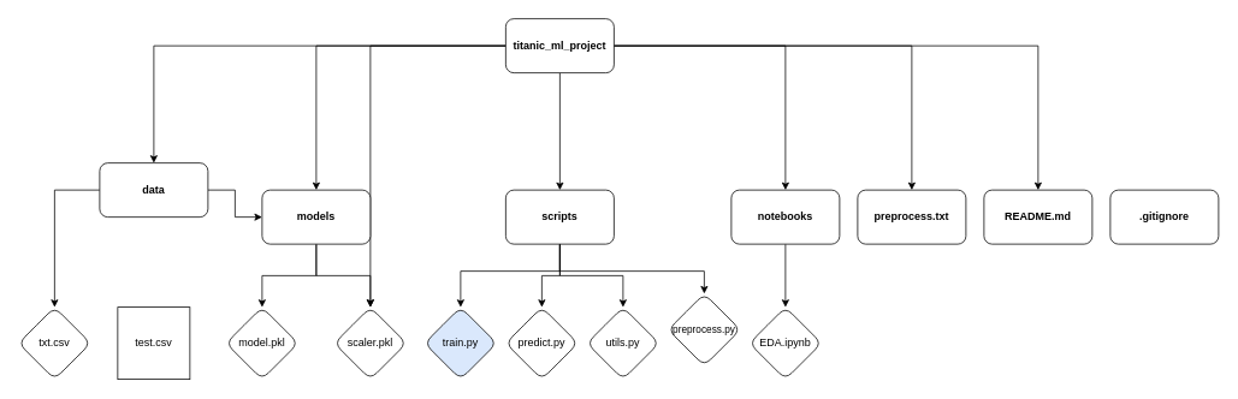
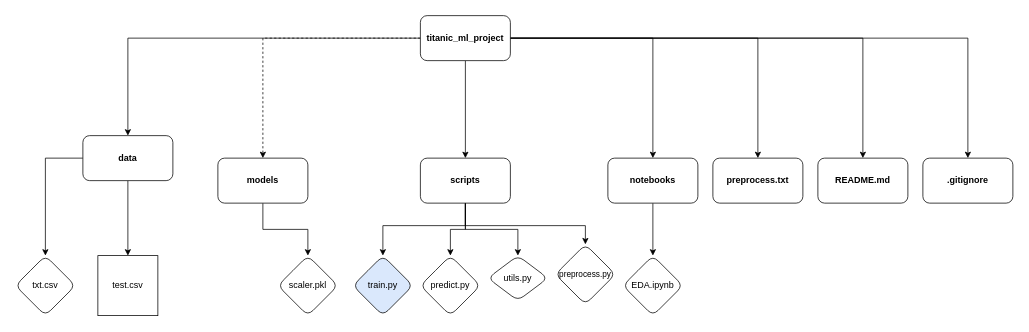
  <mxCell id="0" />
  <mxCell id="1" parent="0" />
  <mxCell id="2" value="" style="edgeStyle=orthogonalEdgeStyle;rounded=0;orthogonalLoop=1;jettySize=auto;html=1;" edge="1" parent="1" source="8" target="11"><mxGeometry relative="1" as="geometry" /></mxCell>
- <mxCell id="3" value="" style="edgeStyle=orthogonalEdgeStyle;rounded=0;orthogonalLoop=1;jettySize=auto;html=1;" edge="1" parent="1" source="8" target="14"><mxGeometry relative="1" as="geometry" /></mxCell>
+ <mxCell id="3" value="" style="edgeStyle=orthogonalEdgeStyle;rounded=0;orthogonalLoop=1;jettySize=auto;html=1;dashed=1;" edge="1" parent="1" source="8" target="14"><mxGeometry relative="1" as="geometry" /></mxCell>
  <mxCell id="4" value="" style="edgeStyle=orthogonalEdgeStyle;rounded=0;orthogonalLoop=1;jettySize=auto;html=1;" edge="1" parent="1" source="8" target="18"><mxGeometry relative="1" as="geometry" /></mxCell>
  <mxCell id="5" value="" style="edgeStyle=orthogonalEdgeStyle;rounded=0;orthogonalLoop=1;jettySize=auto;html=1;" edge="1" parent="1" source="8" target="20"><mxGeometry relative="1" as="geometry" /></mxCell>
  <mxCell id="6" value="" style="edgeStyle=orthogonalEdgeStyle;rounded=0;orthogonalLoop=1;jettySize=auto;html=1;" edge="1" parent="1" source="8" target="33"><mxGeometry relative="1" as="geometry" /></mxCell>
- <mxCell id="7" value="" style="edgeStyle=orthogonalEdgeStyle;rounded=0;orthogonalLoop=1;jettySize=auto;html=1;" edge="1" parent="1" source="8" target="24"><mxGeometry relative="1" as="geometry" /></mxCell>
+ <mxCell id="7" value="" style="edgeStyle=orthogonalEdgeStyle;rounded=0;orthogonalLoop=1;jettySize=auto;html=1;" edge="1" parent="1" source="8" target="34"><mxGeometry relative="1" as="geometry" /></mxCell>
  <mxCell id="8" value="&lt;h4&gt;titanic_ml_project&lt;/h4&gt;" style="rounded=1;whiteSpace=wrap;html=1;" vertex="1" parent="1"><mxGeometry x="560" y="20" width="120" height="60" as="geometry" /></mxCell>
  <mxCell id="9" value="" style="edgeStyle=orthogonalEdgeStyle;rounded=0;orthogonalLoop=1;jettySize=auto;html=1;" edge="1" parent="1" source="11" target="21"><mxGeometry relative="1" as="geometry" /></mxCell>
- <mxCell id="10" value="" style="edgeStyle=orthogonalEdgeStyle;rounded=0;orthogonalLoop=1;jettySize=auto;html=1;" edge="1" parent="1" source="11" target="14"><mxGeometry relative="1" as="geometry" /></mxCell>
+ <mxCell id="10" value="" style="edgeStyle=orthogonalEdgeStyle;rounded=0;orthogonalLoop=1;jettySize=auto;html=1;" edge="1" parent="1" source="11" target="22"><mxGeometry relative="1" as="geometry" /></mxCell>
  <mxCell id="11" value="&lt;h4&gt;data&lt;/h4&gt;" style="rounded=1;whiteSpace=wrap;html=1;" vertex="1" parent="1"><mxGeometry x="110" y="180" width="120" height="60" as="geometry" /></mxCell>
- <mxCell id="12" value="" style="edgeStyle=orthogonalEdgeStyle;rounded=0;orthogonalLoop=1;jettySize=auto;html=1;" edge="1" parent="1" source="14" target="23"><mxGeometry relative="1" as="geometry" /></mxCell>
  <mxCell id="13" value="" style="edgeStyle=orthogonalEdgeStyle;rounded=0;orthogonalLoop=1;jettySize=auto;html=1;" edge="1" parent="1" source="14" target="24"><mxGeometry relative="1" as="geometry" /></mxCell>
  <mxCell id="14" value="&lt;h4&gt;models&lt;/h4&gt;" style="rounded=1;whiteSpace=wrap;html=1;" vertex="1" parent="1"><mxGeometry x="290" y="210" width="120" height="60" as="geometry" /></mxCell>
  <mxCell id="15" value="" style="edgeStyle=orthogonalEdgeStyle;rounded=0;orthogonalLoop=1;jettySize=auto;html=1;" edge="1" parent="1" source="18" target="25"><mxGeometry relative="1" as="geometry" /></mxCell>
  <mxCell id="16" value="" style="edgeStyle=orthogonalEdgeStyle;rounded=0;orthogonalLoop=1;jettySize=auto;html=1;" edge="1" parent="1" source="18" target="28"><mxGeometry relative="1" as="geometry"><Array as="points"><mxPoint x="620" y="300" /><mxPoint x="510" y="300" /></Array></mxGeometry></mxCell>
  <mxCell id="17" value="" style="edgeStyle=orthogonalEdgeStyle;rounded=0;orthogonalLoop=1;jettySize=auto;html=1;" edge="1" parent="1" source="18" target="29"><mxGeometry relative="1" as="geometry"><Array as="points"><mxPoint x="620" y="300" /><mxPoint x="780" y="300" /></Array></mxGeometry></mxCell>
  <mxCell id="18" value="&lt;h4&gt;scripts&lt;/h4&gt;" style="rounded=1;whiteSpace=wrap;html=1;" vertex="1" parent="1"><mxGeometry x="560" y="210" width="120" height="60" as="geometry" /></mxCell>
  <mxCell id="19" value="" style="edgeStyle=orthogonalEdgeStyle;rounded=0;orthogonalLoop=1;jettySize=auto;html=1;" edge="1" parent="1" source="20" target="30"><mxGeometry relative="1" as="geometry" /></mxCell>
  <mxCell id="20" value="&lt;h4&gt;notebooks&lt;/h4&gt;" style="rounded=1;whiteSpace=wrap;html=1;" vertex="1" parent="1"><mxGeometry x="810" y="210" width="120" height="60" as="geometry" /></mxCell>
  <mxCell id="21" value="txt.csv" style="rhombus;whiteSpace=wrap;html=1;rounded=1;" vertex="1" parent="1"><mxGeometry x="20" y="340" width="80" height="80" as="geometry" /></mxCell>
  <mxCell id="22" value="test.csv" style="whiteSpace=wrap;html=1;rounded=0;" vertex="1" parent="1"><mxGeometry x="130" y="340" width="80" height="80" as="geometry" /></mxCell>
- <mxCell id="23" value="model.pkl" style="rhombus;whiteSpace=wrap;html=1;rounded=1;" vertex="1" parent="1"><mxGeometry x="250" y="340" width="80" height="80" as="geometry" /></mxCell>
  <mxCell id="24" value="scaler.pkl" style="rhombus;whiteSpace=wrap;html=1;rounded=1;" vertex="1" parent="1"><mxGeometry x="370" y="340" width="80" height="80" as="geometry" /></mxCell>
- <mxCell id="25" value="utils.py" style="rhombus;whiteSpace=wrap;html=1;rounded=1;" vertex="1" parent="1"><mxGeometry x="650" y="340" width="80" height="80" as="geometry" /></mxCell>
+ <mxCell id="25" value="utils.py" style="rhombus;whiteSpace=wrap;html=1;rounded=1;" vertex="1" parent="1"><mxGeometry x="650" y="340" width="80" height="60" as="geometry" /></mxCell>
  <mxCell id="26" value="" style="edgeStyle=orthogonalEdgeStyle;rounded=0;orthogonalLoop=1;jettySize=auto;html=1;" edge="1" parent="1" source="18" target="27"><mxGeometry relative="1" as="geometry"><mxPoint x="800" y="170" as="sourcePoint" /><mxPoint x="520" y="160" as="targetPoint" /></mxGeometry></mxCell>
  <mxCell id="27" value="predict.py" style="rhombus;whiteSpace=wrap;html=1;rounded=1;" vertex="1" parent="1"><mxGeometry x="560" y="340" width="80" height="80" as="geometry" /></mxCell>
  <mxCell id="28" value="train.py" style="rhombus;whiteSpace=wrap;html=1;rounded=1;fillColor=#dae8fc;" vertex="1" parent="1"><mxGeometry x="470" y="340" width="80" height="80" as="geometry" /></mxCell>
  <mxCell id="29" value="&lt;span style=&quot;font-size: 11px;&quot;&gt;preprocess.py&lt;/span&gt;" style="rhombus;whiteSpace=wrap;html=1;rounded=1;" vertex="1" parent="1"><mxGeometry x="740" y="325" width="80" height="80" as="geometry" /></mxCell>
  <mxCell id="30" value="EDA.ipynb" style="rhombus;whiteSpace=wrap;html=1;rounded=1;" vertex="1" parent="1"><mxGeometry x="830" y="340" width="80" height="80" as="geometry" /></mxCell>
  <mxCell id="31" value="" style="edgeStyle=orthogonalEdgeStyle;rounded=0;orthogonalLoop=1;jettySize=auto;html=1;" edge="1" parent="1" source="8" target="32"><mxGeometry relative="1" as="geometry"><mxPoint x="680" y="50" as="sourcePoint" /><mxPoint x="1220" y="200" as="targetPoint" /></mxGeometry></mxCell>
  <mxCell id="32" value="&lt;b&gt;preprocess.txt&lt;/b&gt;" style="rounded=1;whiteSpace=wrap;html=1;" vertex="1" parent="1"><mxGeometry x="950" y="210" width="120" height="60" as="geometry" /></mxCell>
  <mxCell id="33" value="&lt;b&gt;README.md&lt;/b&gt;" style="whiteSpace=wrap;html=1;rounded=1;" vertex="1" parent="1"><mxGeometry x="1090" y="210" width="120" height="60" as="geometry" /></mxCell>
  <mxCell id="34" value="&lt;b&gt;.gitignore&lt;/b&gt;" style="whiteSpace=wrap;html=1;rounded=1;" vertex="1" parent="1"><mxGeometry x="1230" y="210" width="120" height="60" as="geometry" /></mxCell>
